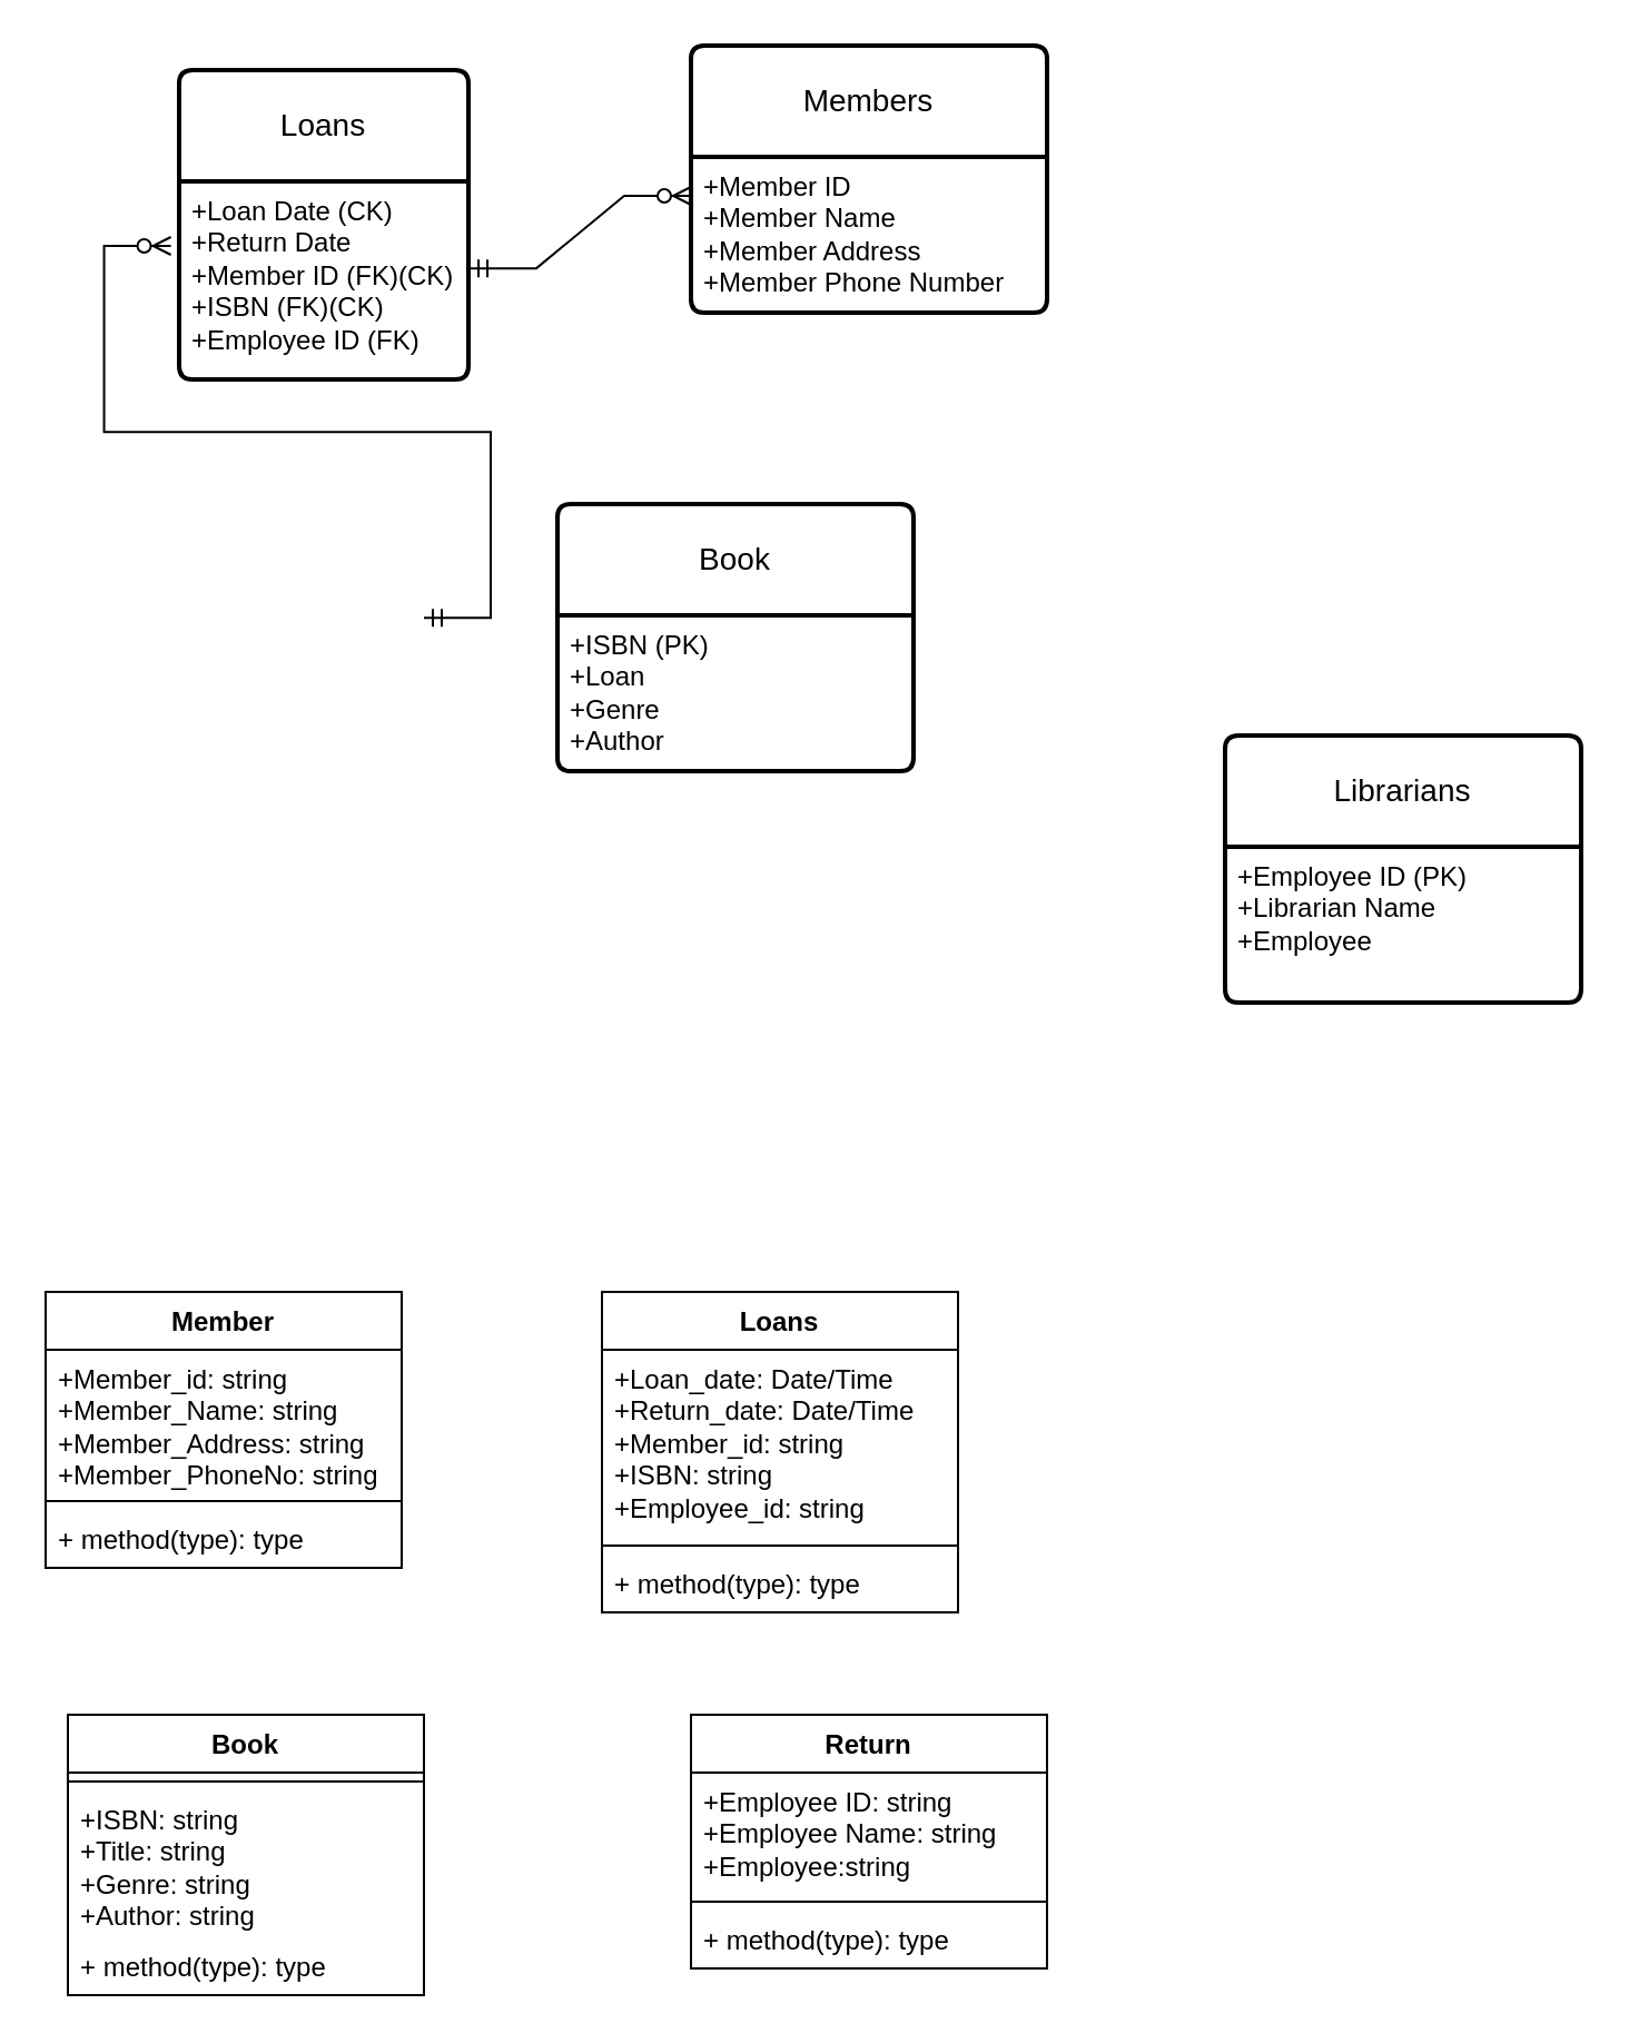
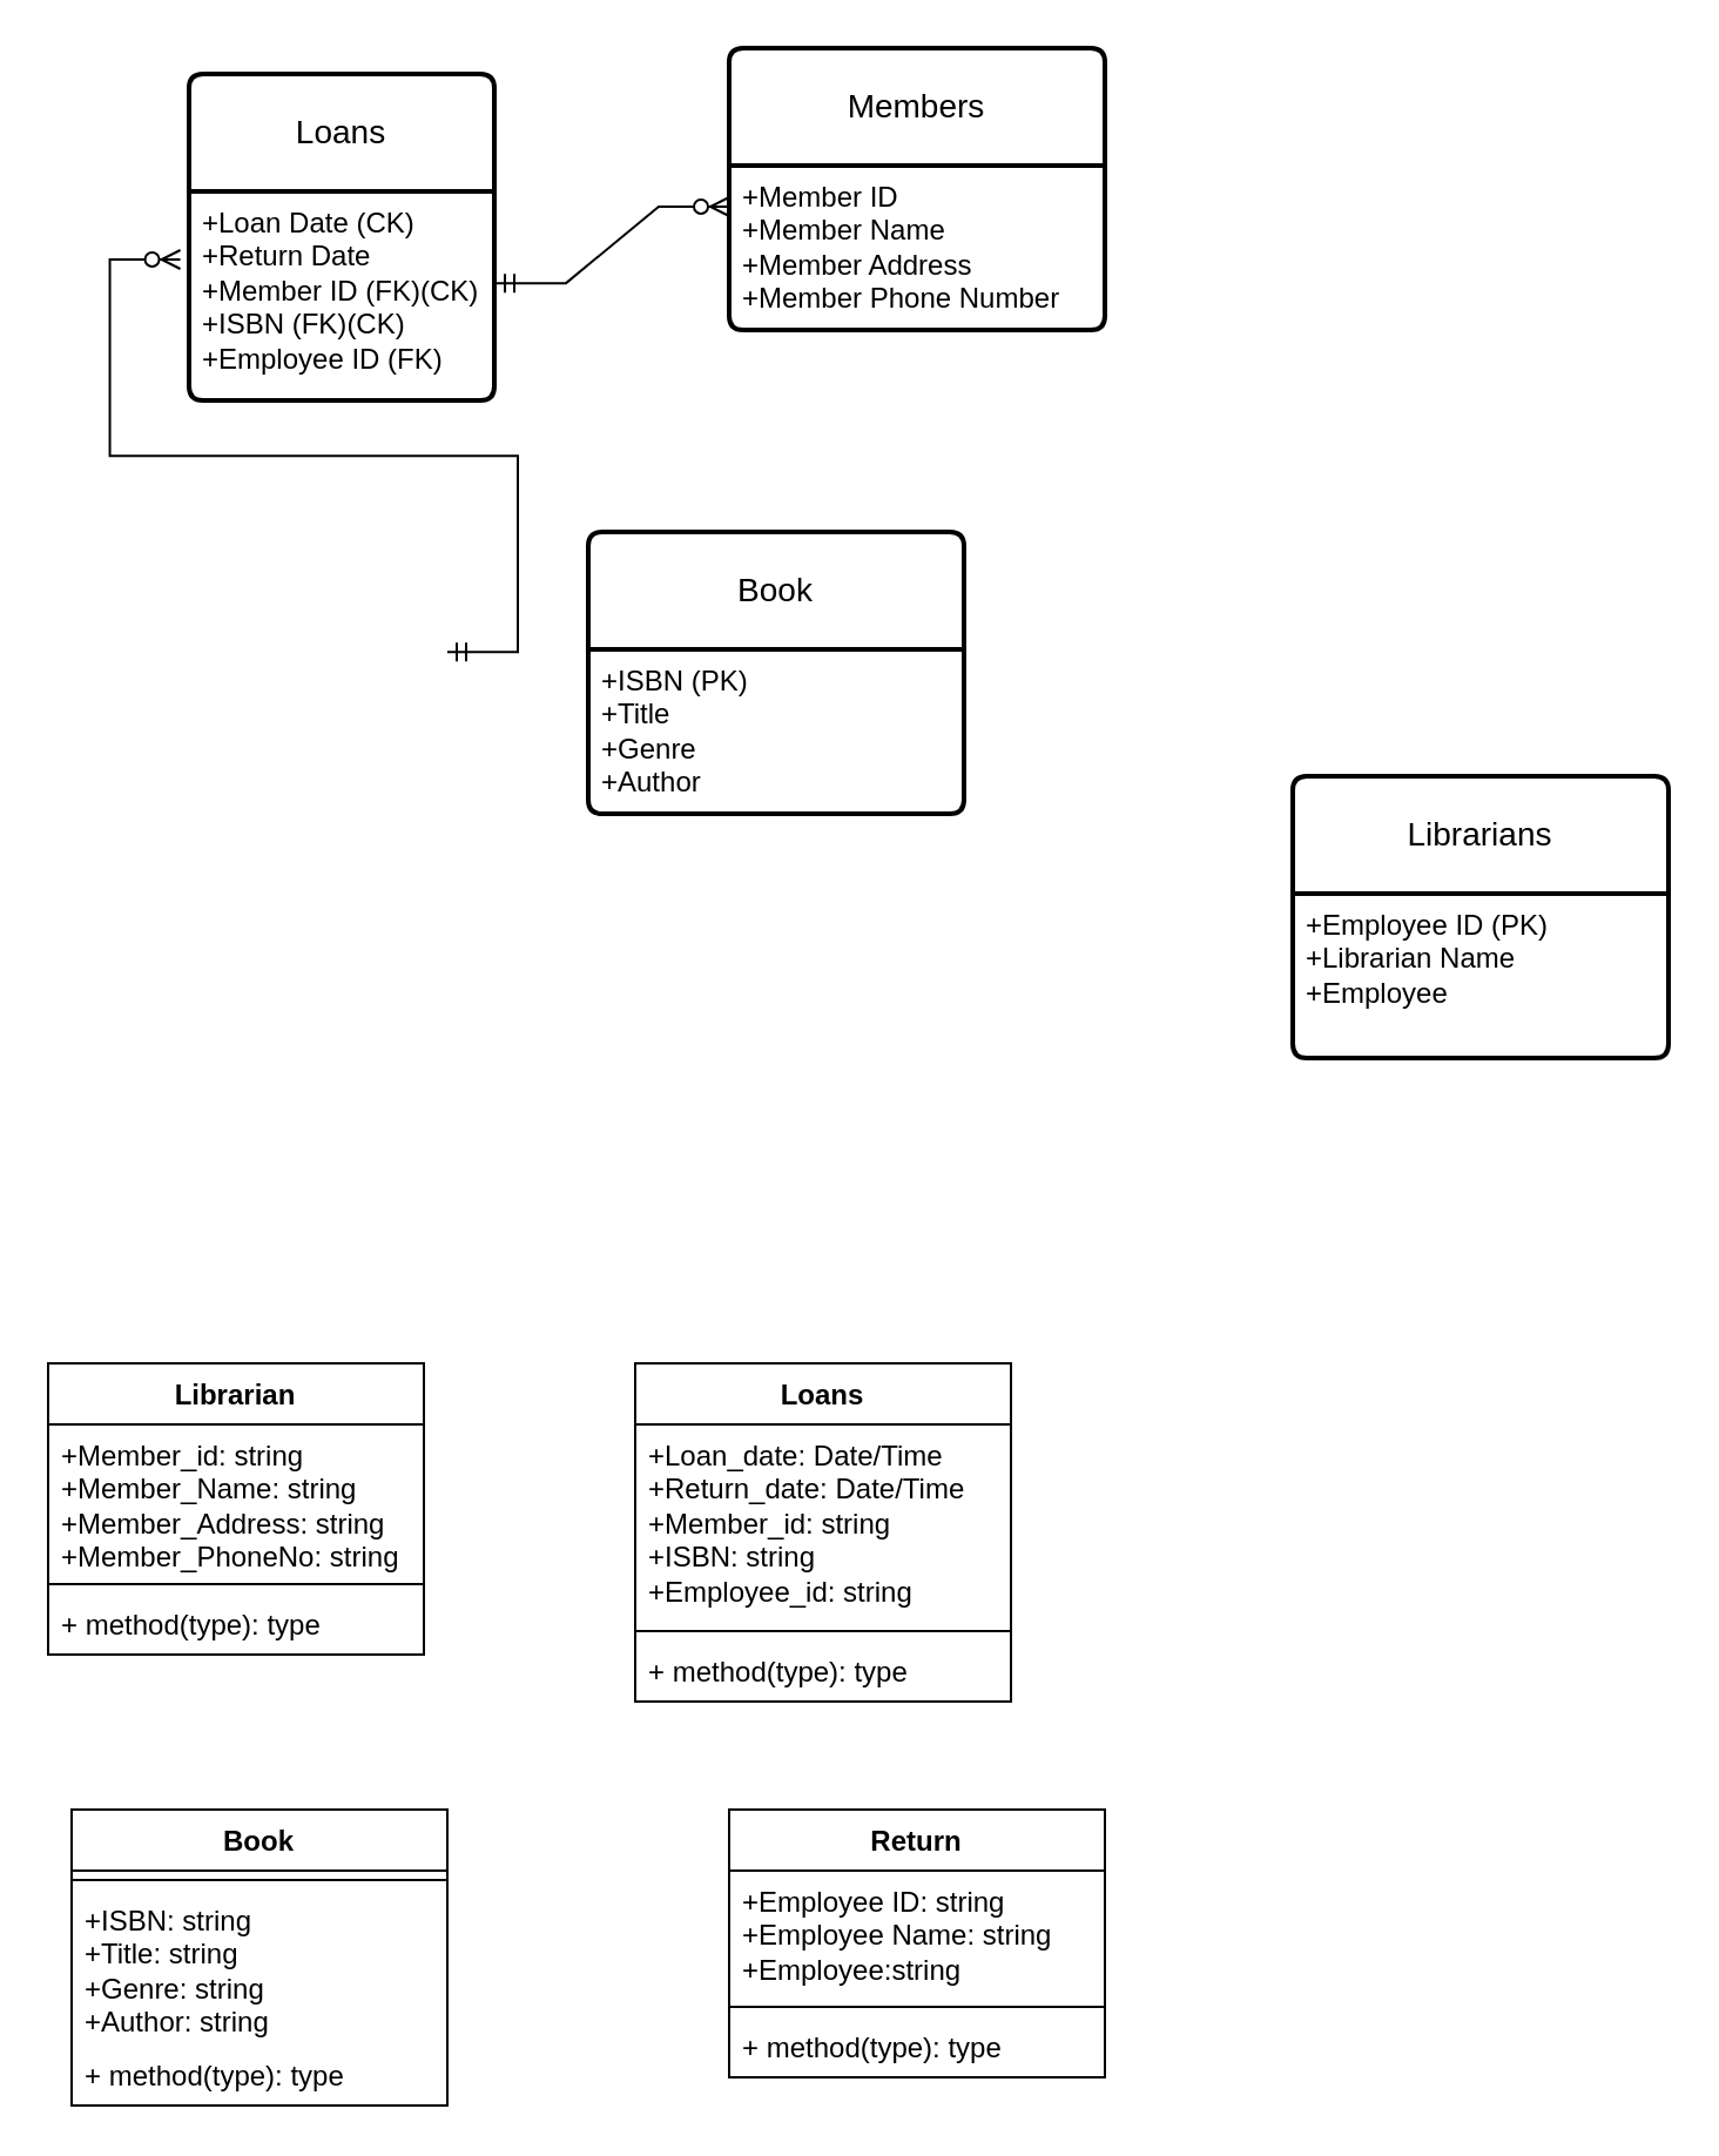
  <mxCell id="0" />
  <mxCell id="1" parent="0" />
  <mxCell id="2" value="Book" style="swimlane;childLayout=stackLayout;horizontal=1;startSize=50;horizontalStack=0;rounded=1;fontSize=14;fontStyle=0;strokeWidth=2;resizeParent=0;resizeLast=1;shadow=0;dashed=0;align=center;arcSize=4;whiteSpace=wrap;html=1;" vertex="1" parent="1"><mxGeometry x="250" y="226" width="160" height="120" as="geometry" /></mxCell>
- <mxCell id="3" value="+ISBN (PK)&lt;br&gt;+Loan&lt;br&gt;+Genre&lt;div&gt;+Author&lt;/div&gt;" style="align=left;strokeColor=none;fillColor=none;spacingLeft=4;fontSize=12;verticalAlign=top;resizable=0;rotatable=0;part=1;html=1;" vertex="1" parent="2"><mxGeometry y="50" width="160" height="70" as="geometry" /></mxCell>
+ <mxCell id="3" value="+ISBN (PK)&lt;br&gt;+Title&lt;br&gt;+Genre&lt;div&gt;+Author&lt;/div&gt;" style="align=left;strokeColor=none;fillColor=none;spacingLeft=4;fontSize=12;verticalAlign=top;resizable=0;rotatable=0;part=1;html=1;" vertex="1" parent="2"><mxGeometry y="50" width="160" height="70" as="geometry" /></mxCell>
  <mxCell id="4" value="Members" style="swimlane;childLayout=stackLayout;horizontal=1;startSize=50;horizontalStack=0;rounded=1;fontSize=14;fontStyle=0;strokeWidth=2;resizeParent=0;resizeLast=1;shadow=0;dashed=0;align=center;arcSize=4;whiteSpace=wrap;html=1;" vertex="1" parent="1"><mxGeometry x="310" y="20" width="160" height="120" as="geometry" /></mxCell>
  <mxCell id="5" value="&lt;div&gt;+Member ID&lt;/div&gt;+Member Name&lt;br&gt;+Member Address&lt;br&gt;+Member Phone Number" style="align=left;strokeColor=none;fillColor=none;spacingLeft=4;fontSize=12;verticalAlign=top;resizable=0;rotatable=0;part=1;html=1;" vertex="1" parent="4"><mxGeometry y="50" width="160" height="70" as="geometry" /></mxCell>
  <mxCell id="6" value="Loans" style="swimlane;childLayout=stackLayout;horizontal=1;startSize=50;horizontalStack=0;rounded=1;fontSize=14;fontStyle=0;strokeWidth=2;resizeParent=0;resizeLast=1;shadow=0;dashed=0;align=center;arcSize=4;whiteSpace=wrap;html=1;" vertex="1" parent="1"><mxGeometry x="80" y="31" width="130" height="139" as="geometry"><mxRectangle x="100" y="181" width="80" height="50" as="alternateBounds" /></mxGeometry></mxCell>
  <mxCell id="7" value="" style="edgeStyle=entityRelationEdgeStyle;fontSize=12;html=1;endArrow=ERzeroToMany;startArrow=ERmandOne;rounded=0;exitX=-0.006;exitY=0.111;exitDx=0;exitDy=0;exitPerimeter=0;entryX=-0.036;entryY=0.445;entryDx=0;entryDy=0;entryPerimeter=0;" edge="1" parent="6"><mxGeometry width="100" height="100" relative="1" as="geometry"><mxPoint x="110.0" y="246.16" as="sourcePoint" /><mxPoint x="-3.72" y="78.995" as="targetPoint" /><Array as="points"><mxPoint x="-54.98" y="120.39" /><mxPoint x="80" y="209" /><mxPoint x="-29.04" y="158.39" /><mxPoint x="-9.04" y="188.39" /><mxPoint x="10.96" y="208.39" /><mxPoint x="20.96" y="218.39" /><mxPoint x="-10.04" y="260.39" /></Array></mxGeometry></mxCell>
  <mxCell id="8" value="+Loan Date (CK)&lt;br&gt;+Return Date&lt;div&gt;+Member ID (FK)&lt;span style=&quot;background-color: initial;&quot;&gt;(CK)&lt;/span&gt;&lt;/div&gt;&lt;div&gt;+ISBN (FK)&lt;span style=&quot;background-color: initial;&quot;&gt;(CK)&lt;/span&gt;&lt;/div&gt;&lt;div&gt;+Employee ID (FK)&lt;/div&gt;" style="align=left;strokeColor=none;fillColor=none;spacingLeft=4;fontSize=12;verticalAlign=top;resizable=0;rotatable=0;part=1;html=1;" vertex="1" parent="6"><mxGeometry y="50" width="130" height="89" as="geometry" /></mxCell>
  <mxCell id="9" value="Librarians" style="swimlane;childLayout=stackLayout;horizontal=1;startSize=50;horizontalStack=0;rounded=1;fontSize=14;fontStyle=0;strokeWidth=2;resizeParent=0;resizeLast=1;shadow=0;dashed=0;align=center;arcSize=4;whiteSpace=wrap;html=1;" vertex="1" parent="1"><mxGeometry x="550" y="330" width="160" height="120" as="geometry" /></mxCell>
  <mxCell id="10" value="+Employee ID (PK)&lt;br&gt;+Librarian&amp;nbsp;Name&lt;br&gt;+Employee&amp;nbsp;" style="align=left;strokeColor=none;fillColor=none;spacingLeft=4;fontSize=12;verticalAlign=top;resizable=0;rotatable=0;part=1;html=1;" vertex="1" parent="9"><mxGeometry y="50" width="160" height="70" as="geometry" /></mxCell>
  <mxCell id="11" value="" style="edgeStyle=entityRelationEdgeStyle;fontSize=12;html=1;endArrow=ERzeroToMany;startArrow=ERmandOne;rounded=0;exitX=1.004;exitY=0.439;exitDx=0;exitDy=0;exitPerimeter=0;entryX=0;entryY=0.25;entryDx=0;entryDy=0;" edge="1" parent="1" source="8" target="5"><mxGeometry width="100" height="100" relative="1" as="geometry"><mxPoint x="210" y="119.569" as="sourcePoint" /><mxPoint x="305.06" y="100" as="targetPoint" /><Array as="points"><mxPoint x="195.06" y="30" /></Array></mxGeometry></mxCell>
- <mxCell id="12" value="Member" style="swimlane;fontStyle=1;align=center;verticalAlign=top;childLayout=stackLayout;horizontal=1;startSize=26;horizontalStack=0;resizeParent=1;resizeParentMax=0;resizeLast=0;collapsible=1;marginBottom=0;whiteSpace=wrap;html=1;" vertex="1" parent="1"><mxGeometry x="20" y="580" width="160" height="124" as="geometry" /></mxCell>
+ <mxCell id="12" value="Librarian" style="swimlane;fontStyle=1;align=center;verticalAlign=top;childLayout=stackLayout;horizontal=1;startSize=26;horizontalStack=0;resizeParent=1;resizeParentMax=0;resizeLast=0;collapsible=1;marginBottom=0;whiteSpace=wrap;html=1;" vertex="1" parent="1"><mxGeometry x="20" y="580" width="160" height="124" as="geometry" /></mxCell>
  <mxCell id="13" value="&lt;div style=&quot;text-wrap: nowrap;&quot;&gt;+Member_id: string&lt;/div&gt;&lt;span style=&quot;text-wrap: nowrap;&quot;&gt;+Member_Name: string&lt;/span&gt;&lt;br style=&quot;text-wrap: nowrap;&quot;&gt;&lt;span style=&quot;text-wrap: nowrap;&quot;&gt;+Member_Address: string&lt;/span&gt;&lt;br style=&quot;text-wrap: nowrap;&quot;&gt;&lt;span style=&quot;text-wrap: nowrap;&quot;&gt;+Member_PhoneNo: string&lt;/span&gt;" style="text;strokeColor=none;fillColor=none;align=left;verticalAlign=top;spacingLeft=4;spacingRight=4;overflow=hidden;rotatable=0;points=[[0,0.5],[1,0.5]];portConstraint=eastwest;whiteSpace=wrap;html=1;" vertex="1" parent="12"><mxGeometry y="26" width="160" height="64" as="geometry" /></mxCell>
  <mxCell id="14" value="" style="line;strokeWidth=1;fillColor=none;align=left;verticalAlign=middle;spacingTop=-1;spacingLeft=3;spacingRight=3;rotatable=0;labelPosition=right;points=[];portConstraint=eastwest;strokeColor=inherit;" vertex="1" parent="12"><mxGeometry y="90" width="160" height="8" as="geometry" /></mxCell>
  <mxCell id="15" value="+ method(type): type" style="text;strokeColor=none;fillColor=none;align=left;verticalAlign=top;spacingLeft=4;spacingRight=4;overflow=hidden;rotatable=0;points=[[0,0.5],[1,0.5]];portConstraint=eastwest;whiteSpace=wrap;html=1;" vertex="1" parent="12"><mxGeometry y="98" width="160" height="26" as="geometry" /></mxCell>
  <mxCell id="16" value="Loans" style="swimlane;fontStyle=1;align=center;verticalAlign=top;childLayout=stackLayout;horizontal=1;startSize=26;horizontalStack=0;resizeParent=1;resizeParentMax=0;resizeLast=0;collapsible=1;marginBottom=0;whiteSpace=wrap;html=1;" vertex="1" parent="1"><mxGeometry x="270" y="580" width="160" height="144" as="geometry" /></mxCell>
  <mxCell id="17" value="&lt;span style=&quot;text-wrap: nowrap;&quot;&gt;+Loan_date: Date/Time&lt;/span&gt;&lt;br style=&quot;text-wrap: nowrap;&quot;&gt;&lt;span style=&quot;text-wrap: nowrap;&quot;&gt;+Return_date: Date/Time&lt;/span&gt;&lt;div style=&quot;text-wrap: nowrap;&quot;&gt;+Member_id: string&lt;/div&gt;&lt;div style=&quot;text-wrap: nowrap;&quot;&gt;+ISBN: string&lt;/div&gt;&lt;div style=&quot;text-wrap: nowrap;&quot;&gt;+Employee_id: string&lt;/div&gt;" style="text;strokeColor=none;fillColor=none;align=left;verticalAlign=top;spacingLeft=4;spacingRight=4;overflow=hidden;rotatable=0;points=[[0,0.5],[1,0.5]];portConstraint=eastwest;whiteSpace=wrap;html=1;" vertex="1" parent="16"><mxGeometry y="26" width="160" height="84" as="geometry" /></mxCell>
  <mxCell id="18" value="" style="line;strokeWidth=1;fillColor=none;align=left;verticalAlign=middle;spacingTop=-1;spacingLeft=3;spacingRight=3;rotatable=0;labelPosition=right;points=[];portConstraint=eastwest;strokeColor=inherit;" vertex="1" parent="16"><mxGeometry y="110" width="160" height="8" as="geometry" /></mxCell>
  <mxCell id="19" value="+ method(type): type" style="text;strokeColor=none;fillColor=none;align=left;verticalAlign=top;spacingLeft=4;spacingRight=4;overflow=hidden;rotatable=0;points=[[0,0.5],[1,0.5]];portConstraint=eastwest;whiteSpace=wrap;html=1;" vertex="1" parent="16"><mxGeometry y="118" width="160" height="26" as="geometry" /></mxCell>
  <mxCell id="20" value="Book" style="swimlane;fontStyle=1;align=center;verticalAlign=top;childLayout=stackLayout;horizontal=1;startSize=26;horizontalStack=0;resizeParent=1;resizeParentMax=0;resizeLast=0;collapsible=1;marginBottom=0;whiteSpace=wrap;html=1;" vertex="1" parent="1"><mxGeometry x="30" y="770" width="160" height="126" as="geometry" /></mxCell>
  <mxCell id="21" value="" style="line;strokeWidth=1;fillColor=none;align=left;verticalAlign=middle;spacingTop=-1;spacingLeft=3;spacingRight=3;rotatable=0;labelPosition=right;points=[];portConstraint=eastwest;strokeColor=inherit;" vertex="1" parent="20"><mxGeometry y="26" width="160" height="8" as="geometry" /></mxCell>
  <mxCell id="22" value="&lt;span style=&quot;text-wrap: nowrap;&quot;&gt;+ISBN: string&lt;/span&gt;&lt;br style=&quot;text-wrap: nowrap;&quot;&gt;&lt;span style=&quot;text-wrap: nowrap;&quot;&gt;+Title: string&lt;/span&gt;&lt;br style=&quot;text-wrap: nowrap;&quot;&gt;&lt;span style=&quot;text-wrap: nowrap;&quot;&gt;+Genre: string&lt;/span&gt;&lt;div style=&quot;text-wrap: nowrap;&quot;&gt;+Author: string&lt;/div&gt;" style="text;strokeColor=none;fillColor=none;align=left;verticalAlign=top;spacingLeft=4;spacingRight=4;overflow=hidden;rotatable=0;points=[[0,0.5],[1,0.5]];portConstraint=eastwest;whiteSpace=wrap;html=1;" vertex="1" parent="20"><mxGeometry y="34" width="160" height="66" as="geometry" /></mxCell>
  <mxCell id="23" value="+ method(type): type" style="text;strokeColor=none;fillColor=none;align=left;verticalAlign=top;spacingLeft=4;spacingRight=4;overflow=hidden;rotatable=0;points=[[0,0.5],[1,0.5]];portConstraint=eastwest;whiteSpace=wrap;html=1;" vertex="1" parent="20"><mxGeometry y="100" width="160" height="26" as="geometry" /></mxCell>
  <mxCell id="24" value="Return" style="swimlane;fontStyle=1;align=center;verticalAlign=top;childLayout=stackLayout;horizontal=1;startSize=26;horizontalStack=0;resizeParent=1;resizeParentMax=0;resizeLast=0;collapsible=1;marginBottom=0;whiteSpace=wrap;html=1;" vertex="1" parent="1"><mxGeometry x="310" y="770" width="160" height="114" as="geometry" /></mxCell>
  <mxCell id="25" value="&lt;span style=&quot;text-wrap: nowrap;&quot;&gt;+Employee ID: string&lt;/span&gt;&lt;br style=&quot;text-wrap: nowrap;&quot;&gt;&lt;span style=&quot;text-wrap: nowrap;&quot;&gt;+Employee&amp;nbsp;Name: string&lt;/span&gt;&lt;br style=&quot;text-wrap: nowrap;&quot;&gt;&lt;span style=&quot;text-wrap: nowrap;&quot;&gt;+Employee:string&lt;/span&gt;" style="text;strokeColor=none;fillColor=none;align=left;verticalAlign=top;spacingLeft=4;spacingRight=4;overflow=hidden;rotatable=0;points=[[0,0.5],[1,0.5]];portConstraint=eastwest;whiteSpace=wrap;html=1;" vertex="1" parent="24"><mxGeometry y="26" width="160" height="54" as="geometry" /></mxCell>
  <mxCell id="26" value="" style="line;strokeWidth=1;fillColor=none;align=left;verticalAlign=middle;spacingTop=-1;spacingLeft=3;spacingRight=3;rotatable=0;labelPosition=right;points=[];portConstraint=eastwest;strokeColor=inherit;" vertex="1" parent="24"><mxGeometry y="80" width="160" height="8" as="geometry" /></mxCell>
  <mxCell id="27" value="+ method(type): type" style="text;strokeColor=none;fillColor=none;align=left;verticalAlign=top;spacingLeft=4;spacingRight=4;overflow=hidden;rotatable=0;points=[[0,0.5],[1,0.5]];portConstraint=eastwest;whiteSpace=wrap;html=1;" vertex="1" parent="24"><mxGeometry y="88" width="160" height="26" as="geometry" /></mxCell>
